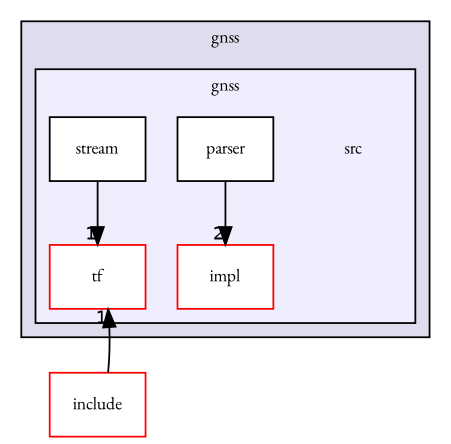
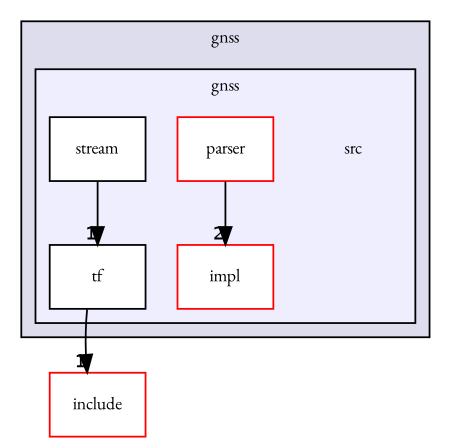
  digraph {
    compound=true
    fontname="EB Garamond"
    node [fontname="EB Garamond" fontsize=10 shape=box color=black fillcolor=white style=filled]
    edge [fontname="EB Garamond" headlabel=1 labeldistance=1.5 labelfontname=Helvetica labelfontsize=10]
    n1 [label=src shape=plaintext color="" fillcolor="" style=""]
    n2 [color=red label=impl]
-   n3 [label=parser]
+   n3 [color=red label=parser]
    n4 [label=stream]
-   n5 [color=red label=tf]
+   n5 [label=tf]
    n6 [color=red label=include]
    subgraph cluster_1 {
      bgcolor="#ddddee"
      fontsize=10
      label=gnss
      pencolor=black
      subgraph cluster_2 {
        bgcolor="#eeeeff"
        fontsize=10
        label=gnss
        pencolor=black
        n1
        n2
        n3
        n4
        n5
      }
    }
    n3 -> n2 [headlabel=2]
    n4 -> n5
-   n6 -> n5
+   n5 -> n6
  }
